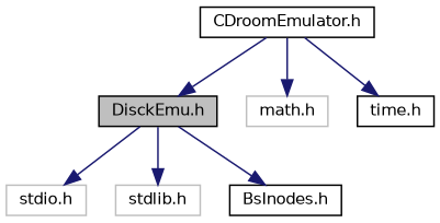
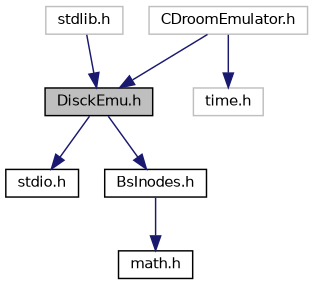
  digraph {
    node [color=grey75 fillcolor=white fontname=Helvetica fontsize=10 shape=record style=filled]
    edge [color=midnightblue fontname=Helvetica fontsize=10 labelfontname=Helvetica labelfontsize=10 style=solid]
    n1 [color=black fillcolor=grey75 fontcolor=black height=0.2 label="DisckEmu.h" width=0.4]
-   n2 [height=0.2 label="stdio.h" width=0.4]
+   n2 [color=black height=0.2 label="stdio.h" width=0.4]
    n3 [height=0.2 label="stdlib.h" width=0.4]
    n4 [color=black height=0.2 label="BsInodes.h" width=0.4]
-   n5 [height=0.2 label="math.h" width=0.4]
-   n6 [color=black height=0.2 label="CDroomEmulator.h" width=0.4]
-   n7 [color=black height=0.2 label="time.h" width=0.4]
+   n5 [color=black height=0.2 label="math.h" width=0.4]
+   n6 [height=0.2 label="CDroomEmulator.h" width=0.4]
+   n7 [height=0.2 label="time.h" width=0.4]
    n1 -> n2
-   n1 -> n3
+   n3 -> n1
    n1 -> n4
    n6 -> n1
-   n6 -> n5
+   n4 -> n5
    n6 -> n7
  }
